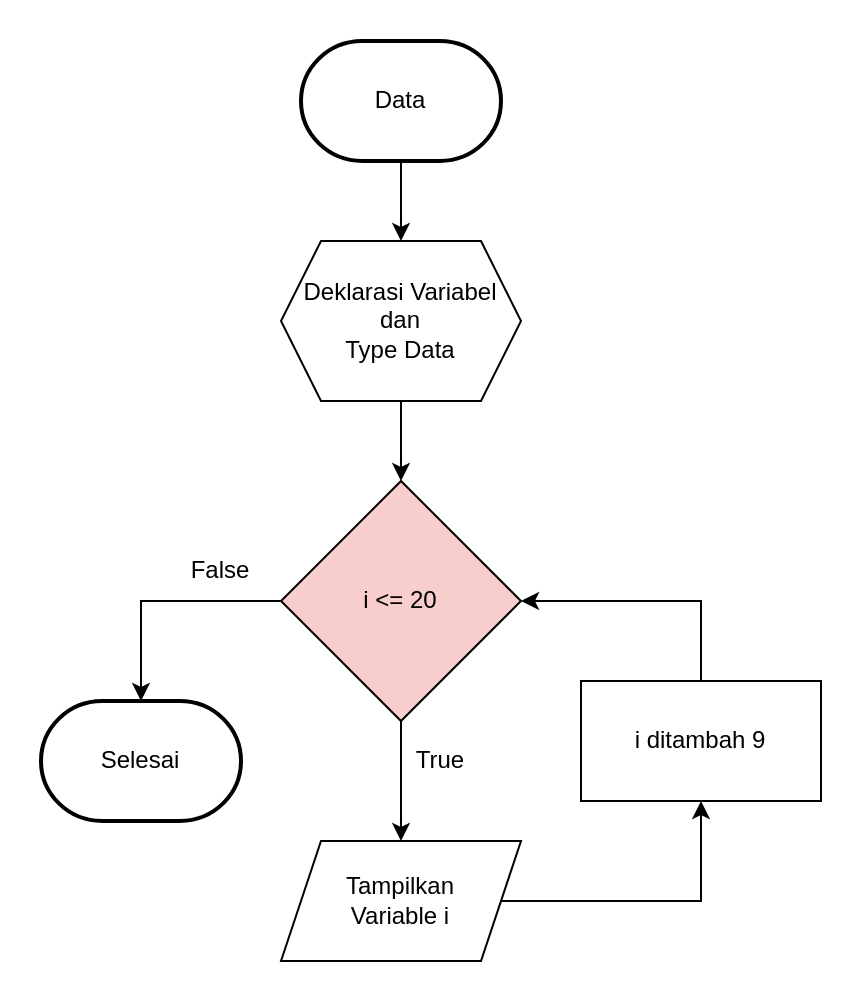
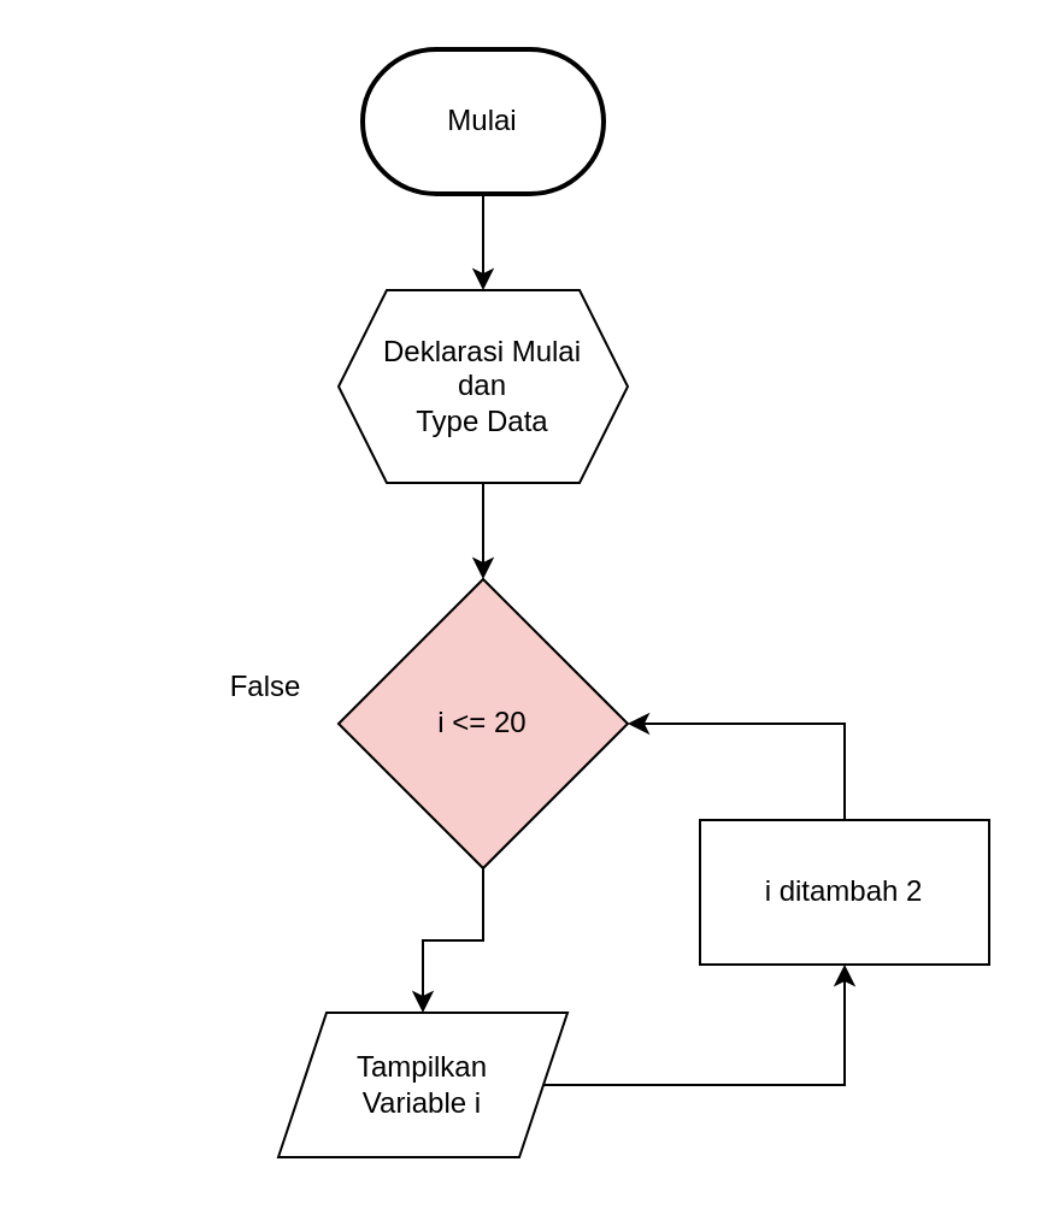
  <mxCell id="0" />
  <mxCell id="1" parent="0" />
- <mxCell id="2" value="Selesai" style="strokeWidth=2;html=1;shape=mxgraph.flowchart.terminator;whiteSpace=wrap;" vertex="1" parent="1"><mxGeometry x="20" y="350" width="100" height="60" as="geometry" /></mxCell>
  <mxCell id="3" style="edgeStyle=orthogonalEdgeStyle;rounded=0;orthogonalLoop=1;jettySize=auto;html=1;entryX=0.5;entryY=0;entryDx=0;entryDy=0;" edge="1" parent="1" source="4" target="6"><mxGeometry relative="1" as="geometry" /></mxCell>
- <mxCell id="4" value="Data" style="strokeWidth=2;html=1;shape=mxgraph.flowchart.terminator;whiteSpace=wrap;" vertex="1" parent="1"><mxGeometry x="150" y="20" width="100" height="60" as="geometry" /></mxCell>
+ <mxCell id="4" value="Mulai" style="strokeWidth=2;html=1;shape=mxgraph.flowchart.terminator;whiteSpace=wrap;" vertex="1" parent="1"><mxGeometry x="150" y="20" width="100" height="60" as="geometry" /></mxCell>
  <mxCell id="5" style="edgeStyle=orthogonalEdgeStyle;rounded=0;orthogonalLoop=1;jettySize=auto;html=1;entryX=0.5;entryY=0;entryDx=0;entryDy=0;" edge="1" parent="1" source="6" target="8"><mxGeometry relative="1" as="geometry" /></mxCell>
- <mxCell id="6" value="Deklarasi Variabel&lt;br&gt;dan&lt;br&gt;Type Data" style="shape=hexagon;perimeter=hexagonPerimeter2;whiteSpace=wrap;html=1;fixedSize=1;" vertex="1" parent="1"><mxGeometry x="140" y="120" width="120" height="80" as="geometry" /></mxCell>
+ <mxCell id="6" value="Deklarasi Mulai&lt;br&gt;dan&lt;br&gt;Type Data" style="shape=hexagon;perimeter=hexagonPerimeter2;whiteSpace=wrap;html=1;fixedSize=1;" vertex="1" parent="1"><mxGeometry x="140" y="120" width="120" height="80" as="geometry" /></mxCell>
  <mxCell id="7" style="edgeStyle=orthogonalEdgeStyle;rounded=0;orthogonalLoop=1;jettySize=auto;html=1;entryX=0.5;entryY=0;entryDx=0;entryDy=0;" edge="1" parent="1" source="8" target="10"><mxGeometry relative="1" as="geometry" /></mxCell>
  <mxCell id="8" value="i &amp;lt;= 20" style="rhombus;whiteSpace=wrap;html=1;fillColor=#f8cecc;" vertex="1" parent="1"><mxGeometry x="140" y="240" width="120" height="120" as="geometry" /></mxCell>
  <mxCell id="9" style="edgeStyle=orthogonalEdgeStyle;rounded=0;orthogonalLoop=1;jettySize=auto;html=1;entryX=0.5;entryY=1;entryDx=0;entryDy=0;" edge="1" parent="1" source="10" target="12"><mxGeometry relative="1" as="geometry" /></mxCell>
- <mxCell id="10" value="Tampilkan&lt;br&gt;Variable i" style="shape=parallelogram;perimeter=parallelogramPerimeter;whiteSpace=wrap;html=1;fixedSize=1;" vertex="1" parent="1"><mxGeometry x="140" y="420" width="120" height="60" as="geometry" /></mxCell>
+ <mxCell id="10" value="Tampilkan&lt;br&gt;Variable i" style="shape=parallelogram;perimeter=parallelogramPerimeter;whiteSpace=wrap;html=1;fixedSize=1;" vertex="1" parent="1"><mxGeometry x="115" y="420" width="120" height="60" as="geometry" /></mxCell>
  <mxCell id="11" style="edgeStyle=orthogonalEdgeStyle;rounded=0;orthogonalLoop=1;jettySize=auto;html=1;entryX=1;entryY=0.5;entryDx=0;entryDy=0;" edge="1" parent="1" source="12" target="8"><mxGeometry relative="1" as="geometry"><Array as="points"><mxPoint x="350" y="300" /></Array></mxGeometry></mxCell>
- <mxCell id="12" value="i ditambah 9" style="rounded=0;whiteSpace=wrap;html=1;" vertex="1" parent="1"><mxGeometry x="290" y="340" width="120" height="60" as="geometry" /></mxCell>
+ <mxCell id="12" value="i ditambah 2" style="rounded=0;whiteSpace=wrap;html=1;" vertex="1" parent="1"><mxGeometry x="290" y="340" width="120" height="60" as="geometry" /></mxCell>
  <mxCell id="13" value="False" style="text;html=1;align=center;verticalAlign=middle;whiteSpace=wrap;rounded=0;" vertex="1" parent="1"><mxGeometry x="80" y="270" width="60" height="30" as="geometry" /></mxCell>
- <mxCell id="14" style="edgeStyle=orthogonalEdgeStyle;rounded=0;orthogonalLoop=1;jettySize=auto;html=1;entryX=0.5;entryY=0;entryDx=0;entryDy=0;entryPerimeter=0;" edge="1" parent="1" source="8" target="2"><mxGeometry relative="1" as="geometry" /></mxCell>
- <mxCell id="15" value="True" style="text;html=1;align=center;verticalAlign=middle;whiteSpace=wrap;rounded=0;" vertex="1" parent="1"><mxGeometry x="190" y="365" width="60" height="30" as="geometry" /></mxCell>
